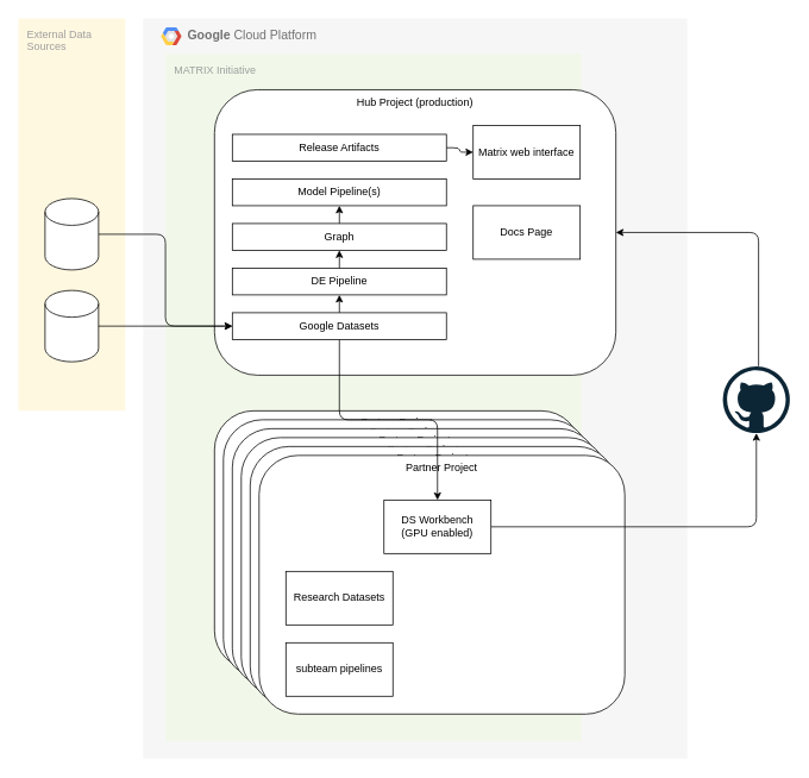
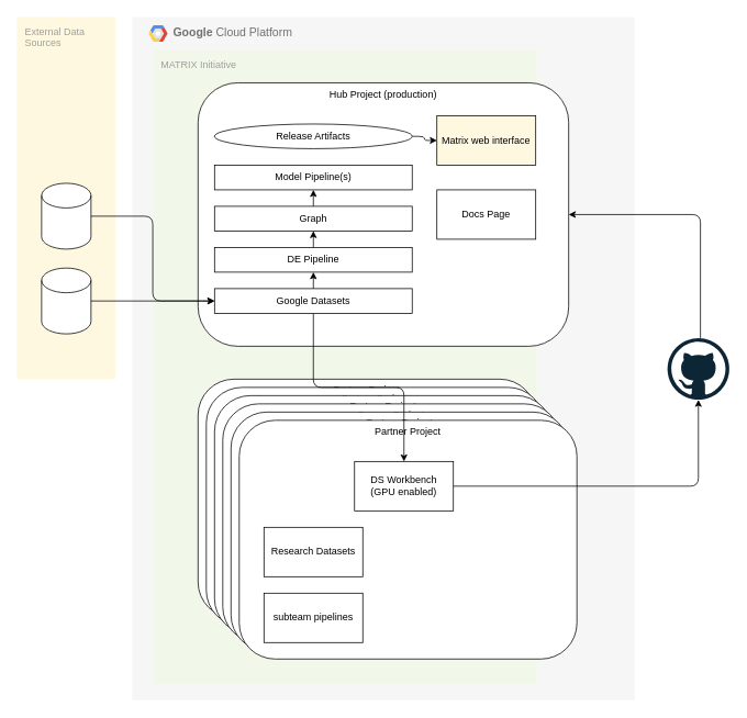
  <mxCell id="0" />
  <mxCell id="1" parent="0" />
  <mxCell id="2" value="&lt;b&gt;Google &lt;/b&gt;Cloud Platform" style="fillColor=#F6F6F6;strokeColor=none;shadow=0;gradientColor=none;fontSize=14;align=left;spacing=10;fontColor=#717171;9E9E9E;verticalAlign=top;spacingTop=-4;fontStyle=0;spacingLeft=40;html=1;dashed=1;" parent="1" vertex="1"><mxGeometry x="160" y="20" width="610" height="830" as="geometry" /></mxCell>
  <mxCell id="3" value="" style="shape=mxgraph.gcp2.google_cloud_platform;fillColor=#F6F6F6;strokeColor=none;shadow=0;gradientColor=none;dashed=1;" parent="2" vertex="1"><mxGeometry width="23" height="20" relative="1" as="geometry"><mxPoint x="20" y="10" as="offset" /></mxGeometry></mxCell>
  <mxCell id="4" value="MATRIX Initiative" style="sketch=0;points=[[0,0,0],[0.25,0,0],[0.5,0,0],[0.75,0,0],[1,0,0],[1,0.25,0],[1,0.5,0],[1,0.75,0],[1,1,0],[0.75,1,0],[0.5,1,0],[0.25,1,0],[0,1,0],[0,0.75,0],[0,0.5,0],[0,0.25,0]];rounded=1;absoluteArcSize=1;arcSize=2;html=1;strokeColor=none;gradientColor=none;shadow=0;dashed=0;fontSize=12;fontColor=#9E9E9E;align=left;verticalAlign=top;spacing=10;spacingTop=-4;fillColor=#F1F8E9;" parent="2" vertex="1"><mxGeometry x="25.417" y="40" width="465.972" height="770" as="geometry" /></mxCell>
  <mxCell id="5" value="Hub Project (production)" style="rounded=1;whiteSpace=wrap;html=1;verticalAlign=top;" parent="1" vertex="1"><mxGeometry x="240" y="100" width="450" height="320" as="geometry" /></mxCell>
  <mxCell id="6" value="Partner Project" style="rounded=1;whiteSpace=wrap;html=1;verticalAlign=top;" parent="1" vertex="1"><mxGeometry x="240" y="460" width="410" height="290" as="geometry" /></mxCell>
  <mxCell id="7" value="Partner Project" style="rounded=1;whiteSpace=wrap;html=1;verticalAlign=top;" parent="1" vertex="1"><mxGeometry x="250" y="470" width="410" height="290" as="geometry" /></mxCell>
  <mxCell id="8" value="Partner Project" style="rounded=1;whiteSpace=wrap;html=1;verticalAlign=top;" parent="1" vertex="1"><mxGeometry x="260" y="480" width="410" height="290" as="geometry" /></mxCell>
  <mxCell id="9" value="Partner Project" style="rounded=1;whiteSpace=wrap;html=1;verticalAlign=top;" parent="1" vertex="1"><mxGeometry x="270" y="490" width="410" height="290" as="geometry" /></mxCell>
  <mxCell id="10" value="Partner Project" style="rounded=1;whiteSpace=wrap;html=1;verticalAlign=top;" parent="1" vertex="1"><mxGeometry x="280" y="500" width="410" height="290" as="geometry" /></mxCell>
  <mxCell id="11" value="Partner Project" style="rounded=1;whiteSpace=wrap;html=1;verticalAlign=top;" parent="1" vertex="1"><mxGeometry x="290" y="510" width="410" height="290" as="geometry" /></mxCell>
  <mxCell id="12" style="edgeStyle=orthogonalEdgeStyle;html=1;exitX=0.5;exitY=0;exitDx=0;exitDy=0;entryX=0.5;entryY=1;entryDx=0;entryDy=0;" parent="1" source="13" target="15" edge="1"><mxGeometry relative="1" as="geometry" /></mxCell>
  <mxCell id="13" value="DE Pipeline" style="rounded=0;whiteSpace=wrap;html=1;" parent="1" vertex="1"><mxGeometry x="260" y="300" width="240" height="30" as="geometry" /></mxCell>
  <mxCell id="14" style="edgeStyle=orthogonalEdgeStyle;html=1;exitX=0.5;exitY=0;exitDx=0;exitDy=0;entryX=0.5;entryY=1;entryDx=0;entryDy=0;" parent="1" source="15" target="30" edge="1"><mxGeometry relative="1" as="geometry" /></mxCell>
  <mxCell id="15" value="Graph" style="rounded=0;whiteSpace=wrap;html=1;" parent="1" vertex="1"><mxGeometry x="260" y="250" width="240" height="30" as="geometry" /></mxCell>
- <mxCell id="16" value="Matrix web interface" style="rounded=0;whiteSpace=wrap;html=1;" parent="1" vertex="1"><mxGeometry x="530" y="140" width="120" height="60" as="geometry" /></mxCell>
+ <mxCell id="16" value="Matrix web interface" style="rounded=0;whiteSpace=wrap;html=1;fillColor=#fff8e1;" parent="1" vertex="1"><mxGeometry x="530" y="140" width="120" height="60" as="geometry" /></mxCell>
  <mxCell id="17" value="Docs Page" style="rounded=0;whiteSpace=wrap;html=1;" parent="1" vertex="1"><mxGeometry x="530" y="230" width="120" height="60" as="geometry" /></mxCell>
  <mxCell id="18" style="edgeStyle=orthogonalEdgeStyle;html=1;" parent="1" source="19" target="34" edge="1"><mxGeometry relative="1" as="geometry" /></mxCell>
  <mxCell id="19" value="DS Workbench&lt;br&gt;(GPU enabled)" style="rounded=0;whiteSpace=wrap;html=1;" parent="1" vertex="1"><mxGeometry x="430" y="560" width="120" height="60" as="geometry" /></mxCell>
  <mxCell id="20" style="edgeStyle=orthogonalEdgeStyle;html=1;exitX=0.5;exitY=1;exitDx=0;exitDy=0;" parent="1" source="22" target="19" edge="1"><mxGeometry relative="1" as="geometry" /></mxCell>
  <mxCell id="21" style="edgeStyle=orthogonalEdgeStyle;html=1;exitX=0.5;exitY=0;exitDx=0;exitDy=0;entryX=0.5;entryY=1;entryDx=0;entryDy=0;" parent="1" source="22" target="13" edge="1"><mxGeometry relative="1" as="geometry" /></mxCell>
  <mxCell id="22" value="Google Datasets" style="rounded=0;whiteSpace=wrap;html=1;" parent="1" vertex="1"><mxGeometry x="260" y="350" width="240" height="30" as="geometry" /></mxCell>
  <mxCell id="23" value="Research Datasets" style="rounded=0;whiteSpace=wrap;html=1;" parent="1" vertex="1"><mxGeometry x="320" y="640" width="120" height="60" as="geometry" /></mxCell>
  <mxCell id="24" value="subteam pipelines" style="rounded=0;whiteSpace=wrap;html=1;" parent="1" vertex="1"><mxGeometry x="320" y="720" width="120" height="60" as="geometry" /></mxCell>
  <mxCell id="25" value="External Data&#10;Sources" style="sketch=0;points=[[0,0,0],[0.25,0,0],[0.5,0,0],[0.75,0,0],[1,0,0],[1,0.25,0],[1,0.5,0],[1,0.75,0],[1,1,0],[0.75,1,0],[0.5,1,0],[0.25,1,0],[0,1,0],[0,0.75,0],[0,0.5,0],[0,0.25,0]];rounded=1;absoluteArcSize=1;arcSize=2;html=1;strokeColor=none;gradientColor=none;shadow=0;dashed=0;fontSize=12;fontColor=#9E9E9E;align=left;verticalAlign=top;spacing=10;spacingTop=-4;fillColor=#FFF8E1;" parent="1" vertex="1"><mxGeometry x="20" y="20" width="120" height="440" as="geometry" /></mxCell>
  <mxCell id="26" value="" style="shape=cylinder3;whiteSpace=wrap;html=1;boundedLbl=1;backgroundOutline=1;size=15;fillColor=default;strokeColor=default;" parent="1" vertex="1"><mxGeometry x="50" y="325" width="60" height="80" as="geometry" /></mxCell>
  <mxCell id="27" style="edgeStyle=orthogonalEdgeStyle;html=1;entryX=0;entryY=0.5;entryDx=0;entryDy=0;" parent="1" source="28" target="22" edge="1"><mxGeometry relative="1" as="geometry" /></mxCell>
  <mxCell id="28" value="" style="shape=cylinder3;whiteSpace=wrap;html=1;boundedLbl=1;backgroundOutline=1;size=15;fillColor=default;strokeColor=default;" parent="1" vertex="1"><mxGeometry x="50" y="222" width="60" height="80" as="geometry" /></mxCell>
  <mxCell id="29" style="edgeStyle=orthogonalEdgeStyle;html=1;entryX=0;entryY=0.5;entryDx=0;entryDy=0;exitX=1;exitY=0.5;exitDx=0;exitDy=0;exitPerimeter=0;" parent="1" source="26" target="22" edge="1"><mxGeometry relative="1" as="geometry"><mxPoint x="120" y="260" as="sourcePoint" /><mxPoint x="270" y="370" as="targetPoint" /></mxGeometry></mxCell>
  <mxCell id="30" value="Model Pipeline(s)" style="rounded=0;whiteSpace=wrap;html=1;" parent="1" vertex="1"><mxGeometry x="260" y="200" width="240" height="30" as="geometry" /></mxCell>
  <mxCell id="31" style="edgeStyle=orthogonalEdgeStyle;html=1;entryX=0;entryY=0.5;entryDx=0;entryDy=0;" parent="1" source="32" target="16" edge="1"><mxGeometry relative="1" as="geometry" /></mxCell>
- <mxCell id="32" value="Release Artifacts" style="rounded=0;whiteSpace=wrap;html=1;" parent="1" vertex="1"><mxGeometry x="260" y="150" width="240" height="30" as="geometry" /></mxCell>
+ <mxCell id="32" value="Release Artifacts" style="ellipse;whiteSpace=wrap;html=1;" parent="1" vertex="1"><mxGeometry x="260" y="150" width="240" height="30" as="geometry" /></mxCell>
  <mxCell id="33" style="edgeStyle=orthogonalEdgeStyle;html=1;" parent="1" source="34" target="5" edge="1"><mxGeometry relative="1" as="geometry"><Array as="points"><mxPoint x="850" y="260" /></Array></mxGeometry></mxCell>
  <mxCell id="34" value="" style="dashed=0;outlineConnect=0;html=1;align=center;labelPosition=center;verticalLabelPosition=bottom;verticalAlign=top;shape=mxgraph.weblogos.github;strokeColor=default;fillColor=default;" parent="1" vertex="1"><mxGeometry x="810" y="410" width="75" height="75" as="geometry" /></mxCell>
